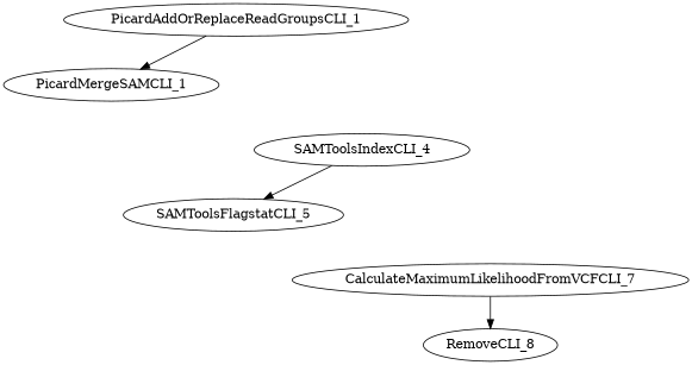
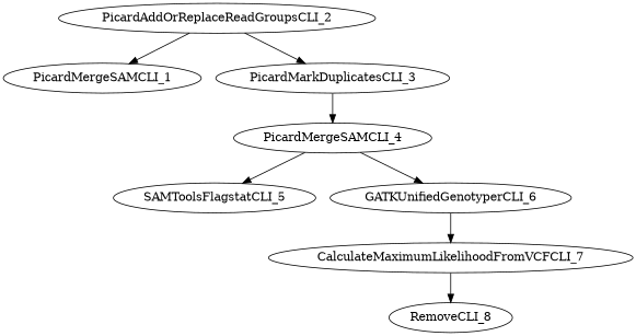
  digraph {
    n1 [label=PicardMergeSAMCLI_1]
-   n2 [label=PicardAddOrReplaceReadGroupsCLI_1]
-   n4 [label=SAMToolsIndexCLI_4]
+   n2 [label=PicardAddOrReplaceReadGroupsCLI_2]
+   n3 [label=PicardMarkDuplicatesCLI_3]
+   n4 [label=PicardMergeSAMCLI_4]
    n5 [label=SAMToolsFlagstatCLI_5]
+   n6 [label=GATKUnifiedGenotyperCLI_6]
    n7 [label=CalculateMaximumLikelihoodFromVCFCLI_7]
    n8 [label=RemoveCLI_8]
    n2 -> n1
+   n2 -> n3
+   n3 -> n4
    n4 -> n5
+   n4 -> n6
+   n6 -> n7
    n7 -> n8
  }
